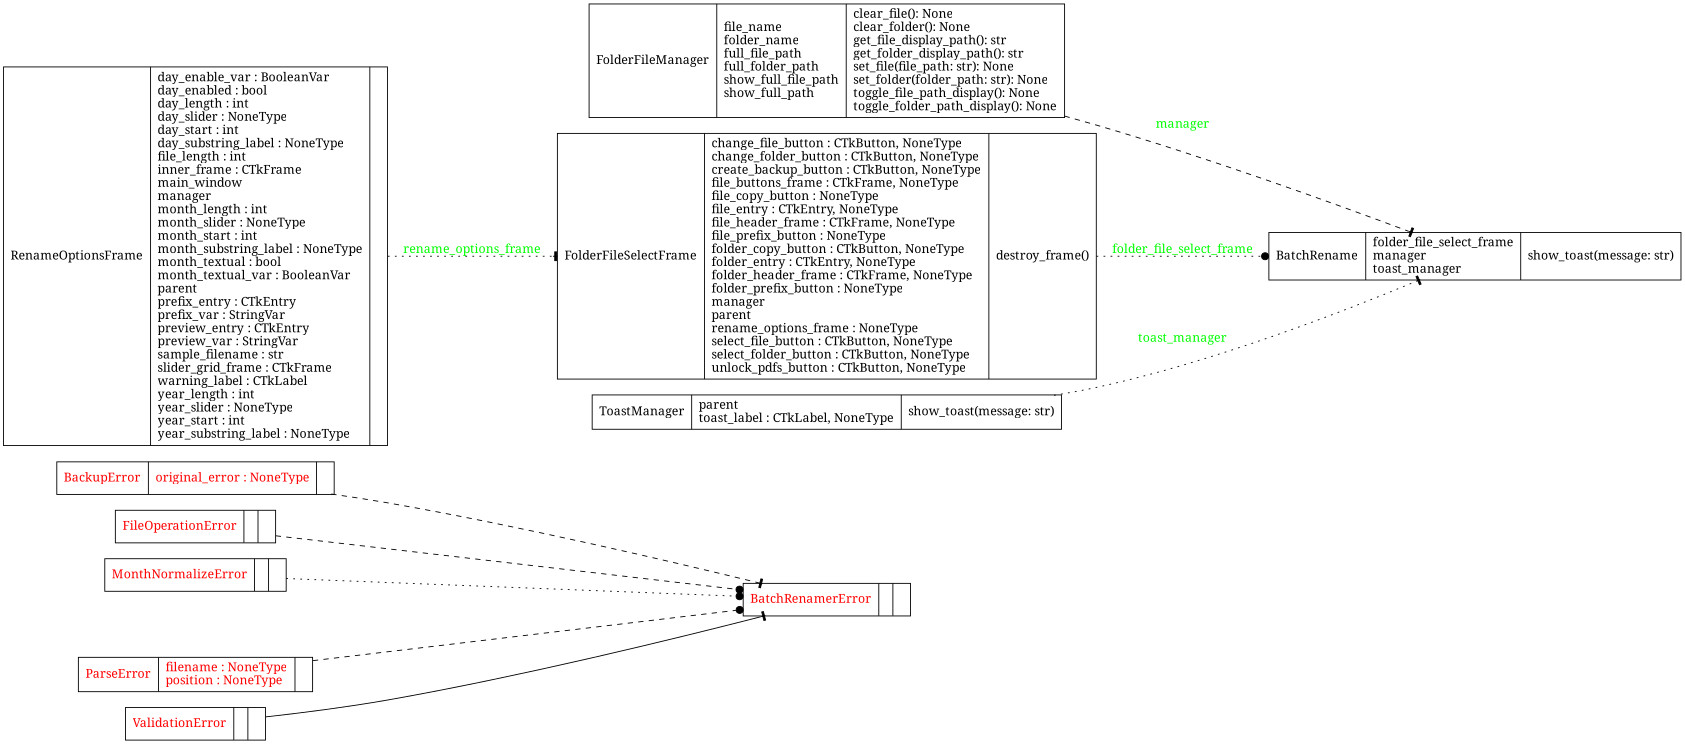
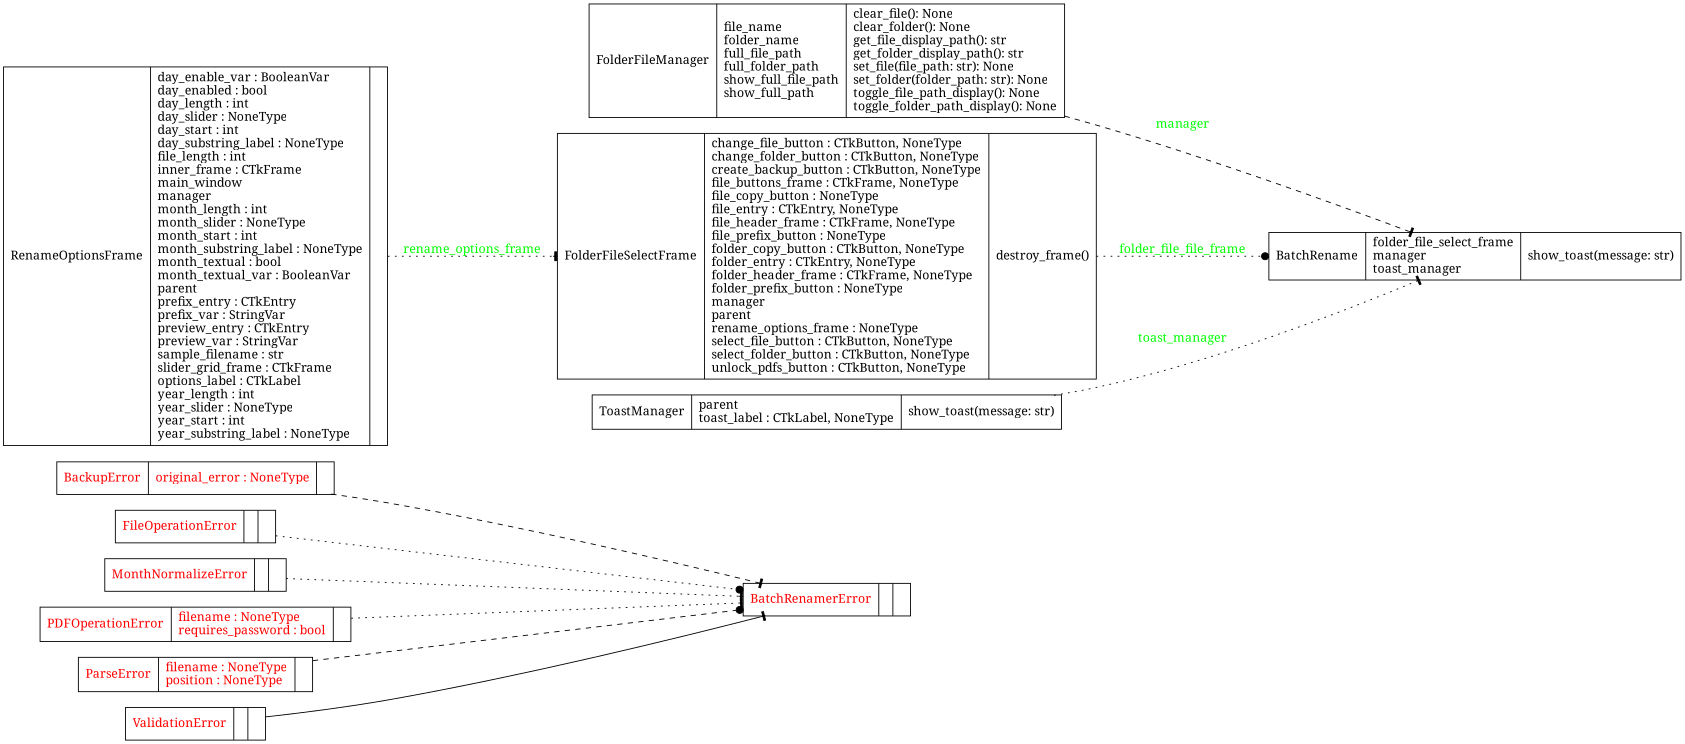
  digraph {
    fontname="Noto Serif"
    rankdir=LR
    node [color=black fontcolor=red fontname="Noto Serif" shape=record style=solid]
    edge [arrowhead=tee arrowtail=none fontname="Noto Serif" style=dotted]
    n1 [label=<{BackupError|original_error : NoneType<br ALIGN="LEFT"/>|}>]
    n2 [label=<{BatchRenamerError|<br ALIGN="LEFT"/>|}>]
    n3 [fontcolor=black label=<{BatchRename|folder_file_select_frame<br ALIGN="LEFT"/>manager<br ALIGN="LEFT"/>toast_manager<br ALIGN="LEFT"/>|show_toast(message: str)<br ALIGN="LEFT"/>}>]
    n4 [label=<{FileOperationError|<br ALIGN="LEFT"/>|}>]
    n5 [fontcolor=black label=<{FolderFileManager|file_name<br ALIGN="LEFT"/>folder_name<br ALIGN="LEFT"/>full_file_path<br ALIGN="LEFT"/>full_folder_path<br ALIGN="LEFT"/>show_full_file_path<br ALIGN="LEFT"/>show_full_path<br ALIGN="LEFT"/>|clear_file(): None<br ALIGN="LEFT"/>clear_folder(): None<br ALIGN="LEFT"/>get_file_display_path(): str<br ALIGN="LEFT"/>get_folder_display_path(): str<br ALIGN="LEFT"/>set_file(file_path: str): None<br ALIGN="LEFT"/>set_folder(folder_path: str): None<br ALIGN="LEFT"/>toggle_file_path_display(): None<br ALIGN="LEFT"/>toggle_folder_path_display(): None<br ALIGN="LEFT"/>}>]
    n6 [fontcolor=black label=<{FolderFileSelectFrame|change_file_button : CTkButton, NoneType<br ALIGN="LEFT"/>change_folder_button : CTkButton, NoneType<br ALIGN="LEFT"/>create_backup_button : CTkButton, NoneType<br ALIGN="LEFT"/>file_buttons_frame : CTkFrame, NoneType<br ALIGN="LEFT"/>file_copy_button : NoneType<br ALIGN="LEFT"/>file_entry : CTkEntry, NoneType<br ALIGN="LEFT"/>file_header_frame : CTkFrame, NoneType<br ALIGN="LEFT"/>file_prefix_button : NoneType<br ALIGN="LEFT"/>folder_copy_button : CTkButton, NoneType<br ALIGN="LEFT"/>folder_entry : CTkEntry, NoneType<br ALIGN="LEFT"/>folder_header_frame : CTkFrame, NoneType<br ALIGN="LEFT"/>folder_prefix_button : NoneType<br ALIGN="LEFT"/>manager<br ALIGN="LEFT"/>parent<br ALIGN="LEFT"/>rename_options_frame : NoneType<br ALIGN="LEFT"/>select_file_button : CTkButton, NoneType<br ALIGN="LEFT"/>select_folder_button : CTkButton, NoneType<br ALIGN="LEFT"/>unlock_pdfs_button : CTkButton, NoneType<br ALIGN="LEFT"/>|destroy_frame()<br ALIGN="LEFT"/>}>]
    n7 [label=<{MonthNormalizeError|<br ALIGN="LEFT"/>|}>]
+   n8 [label=<{PDFOperationError|filename : NoneType<br ALIGN="LEFT"/>requires_password : bool<br ALIGN="LEFT"/>|}>]
    n9 [label=<{ParseError|filename : NoneType<br ALIGN="LEFT"/>position : NoneType<br ALIGN="LEFT"/>|}>]
-   n10 [fontcolor=black label=<{RenameOptionsFrame|day_enable_var : BooleanVar<br ALIGN="LEFT"/>day_enabled : bool<br ALIGN="LEFT"/>day_length : int<br ALIGN="LEFT"/>day_slider : NoneType<br ALIGN="LEFT"/>day_start : int<br ALIGN="LEFT"/>day_substring_label : NoneType<br ALIGN="LEFT"/>file_length : int<br ALIGN="LEFT"/>inner_frame : CTkFrame<br ALIGN="LEFT"/>main_window<br ALIGN="LEFT"/>manager<br ALIGN="LEFT"/>month_length : int<br ALIGN="LEFT"/>month_slider : NoneType<br ALIGN="LEFT"/>month_start : int<br ALIGN="LEFT"/>month_substring_label : NoneType<br ALIGN="LEFT"/>month_textual : bool<br ALIGN="LEFT"/>month_textual_var : BooleanVar<br ALIGN="LEFT"/>parent<br ALIGN="LEFT"/>prefix_entry : CTkEntry<br ALIGN="LEFT"/>prefix_var : StringVar<br ALIGN="LEFT"/>preview_entry : CTkEntry<br ALIGN="LEFT"/>preview_var : StringVar<br ALIGN="LEFT"/>sample_filename : str<br ALIGN="LEFT"/>slider_grid_frame : CTkFrame<br ALIGN="LEFT"/>warning_label : CTkLabel<br ALIGN="LEFT"/>year_length : int<br ALIGN="LEFT"/>year_slider : NoneType<br ALIGN="LEFT"/>year_start : int<br ALIGN="LEFT"/>year_substring_label : NoneType<br ALIGN="LEFT"/>|}>]
+   n10 [fontcolor=black label=<{RenameOptionsFrame|day_enable_var : BooleanVar<br ALIGN="LEFT"/>day_enabled : bool<br ALIGN="LEFT"/>day_length : int<br ALIGN="LEFT"/>day_slider : NoneType<br ALIGN="LEFT"/>day_start : int<br ALIGN="LEFT"/>day_substring_label : NoneType<br ALIGN="LEFT"/>file_length : int<br ALIGN="LEFT"/>inner_frame : CTkFrame<br ALIGN="LEFT"/>main_window<br ALIGN="LEFT"/>manager<br ALIGN="LEFT"/>month_length : int<br ALIGN="LEFT"/>month_slider : NoneType<br ALIGN="LEFT"/>month_start : int<br ALIGN="LEFT"/>month_substring_label : NoneType<br ALIGN="LEFT"/>month_textual : bool<br ALIGN="LEFT"/>month_textual_var : BooleanVar<br ALIGN="LEFT"/>parent<br ALIGN="LEFT"/>prefix_entry : CTkEntry<br ALIGN="LEFT"/>prefix_var : StringVar<br ALIGN="LEFT"/>preview_entry : CTkEntry<br ALIGN="LEFT"/>preview_var : StringVar<br ALIGN="LEFT"/>sample_filename : str<br ALIGN="LEFT"/>slider_grid_frame : CTkFrame<br ALIGN="LEFT"/>options_label : CTkLabel<br ALIGN="LEFT"/>year_length : int<br ALIGN="LEFT"/>year_slider : NoneType<br ALIGN="LEFT"/>year_start : int<br ALIGN="LEFT"/>year_substring_label : NoneType<br ALIGN="LEFT"/>|}>]
    n11 [fontcolor=black label=<{ToastManager|parent<br ALIGN="LEFT"/>toast_label : CTkLabel, NoneType<br ALIGN="LEFT"/>|show_toast(message: str)<br ALIGN="LEFT"/>}>]
    n12 [label=<{ValidationError|<br ALIGN="LEFT"/>|}>]
    n1 -> n2 [style=dashed]
-   n4 -> n2 [arrowhead=dot style=dashed]
+   n4 -> n2 [arrowhead=dot]
    n5 -> n3 [fontcolor=green label=manager style=dashed]
-   n6 -> n3 [arrowhead=dot fontcolor=green label=folder_file_select_frame]
-   n7 -> n2 [arrowhead=dot]
+   n6 -> n3 [arrowhead=dot fontcolor=green label=folder_file_file_frame]
+   n7 -> n2
+   n8 -> n2
    n9 -> n2 [arrowhead=dot style=dashed]
    n10 -> n6 [fontcolor=green label=rename_options_frame]
    n11 -> n3 [fontcolor=green label=toast_manager]
    n12 -> n2 [style=solid]
  }
